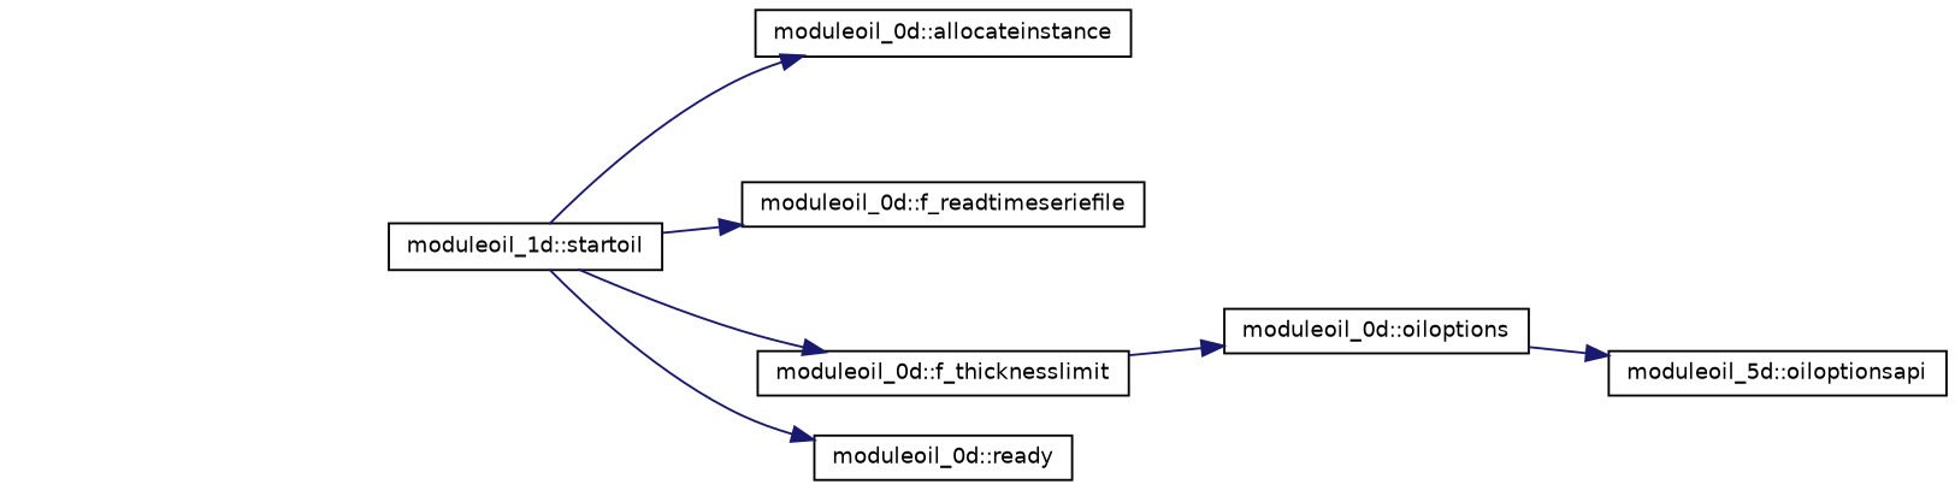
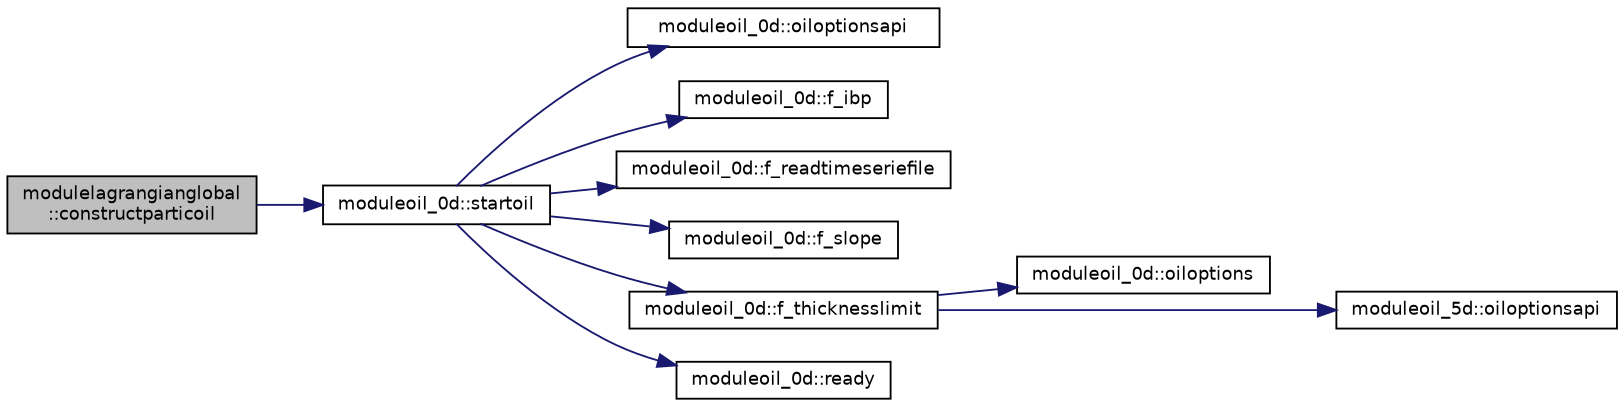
  digraph {
    rankdir=LR
    node [color=black fillcolor=white fontname=Helvetica fontsize=10 shape=record style=filled]
    edge [color=midnightblue fontname=Helvetica fontsize=10 labelfontname=Helvetica labelfontsize=10 style=solid]
-   n2 [height=0.2 label="moduleoil_1d::startoil" width=0.4]
-   n3 [height=0.2 label="moduleoil_0d::allocateinstance" width=0.4]
+   n1 [fillcolor=grey75 fontcolor=black height=0.2 label="modulelagrangianglobal\l::constructparticoil" width=0.4]
+   n2 [height=0.2 label="moduleoil_0d::startoil" width=0.4]
+   n3 [height=0.2 label="moduleoil_0d::oiloptionsapi" width=0.4]
+   n4 [height=0.2 label="moduleoil_0d::f_ibp" width=0.4]
    n5 [height=0.2 label="moduleoil_0d::f_readtimeseriefile" width=0.4]
+   n6 [height=0.2 label="moduleoil_0d::f_slope" width=0.4]
    n7 [height=0.2 label="moduleoil_0d::f_thicknesslimit" width=0.4]
    n8 [height=0.2 label="moduleoil_0d::ready" width=0.4]
    n9 [height=0.2 label="moduleoil_0d::oiloptions" width=0.4]
    n10 [height=0.2 label="moduleoil_5d::oiloptionsapi" width=0.4]
+   n1 -> n2
    n2 -> n3
+   n2 -> n4
    n2 -> n5
+   n2 -> n6
    n2 -> n7
    n2 -> n8
    n7 -> n9
-   n9 -> n10
+   n7 -> n10
  }
